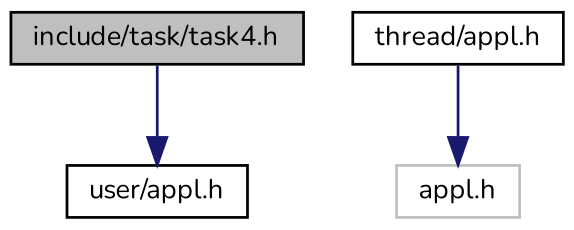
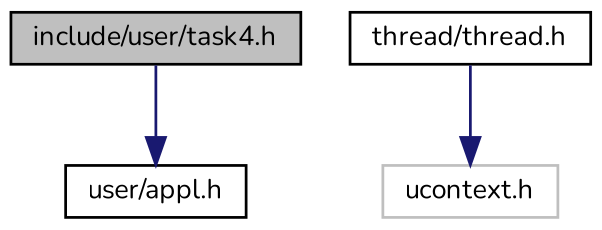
  digraph {
    fontname=Nunito
    node [color=black fontname=Nunito fontsize=10 shape=record]
    edge [color=midnightblue fontname=Nunito fontsize=10 labelfontname=FreeSans labelfontsize=10 style=solid]
-   n1 [fillcolor=grey75 fontcolor=black height=0.2 label="include/task/task4.h" style=filled width=0.4]
+   n1 [fillcolor=grey75 fontcolor=black height=0.2 label="include/user/task4.h" style=filled width=0.4]
    n2 [height=0.2 label="user/appl.h" width=0.4]
-   n3 [height=0.2 label="thread/appl.h" width=0.4]
-   n4 [color=grey75 height=0.2 label="appl.h" width=0.4]
+   n3 [height=0.2 label="thread/thread.h" width=0.4]
+   n4 [color=grey75 height=0.2 label="ucontext.h" width=0.4]
    n1 -> n2
    n3 -> n4
  }
